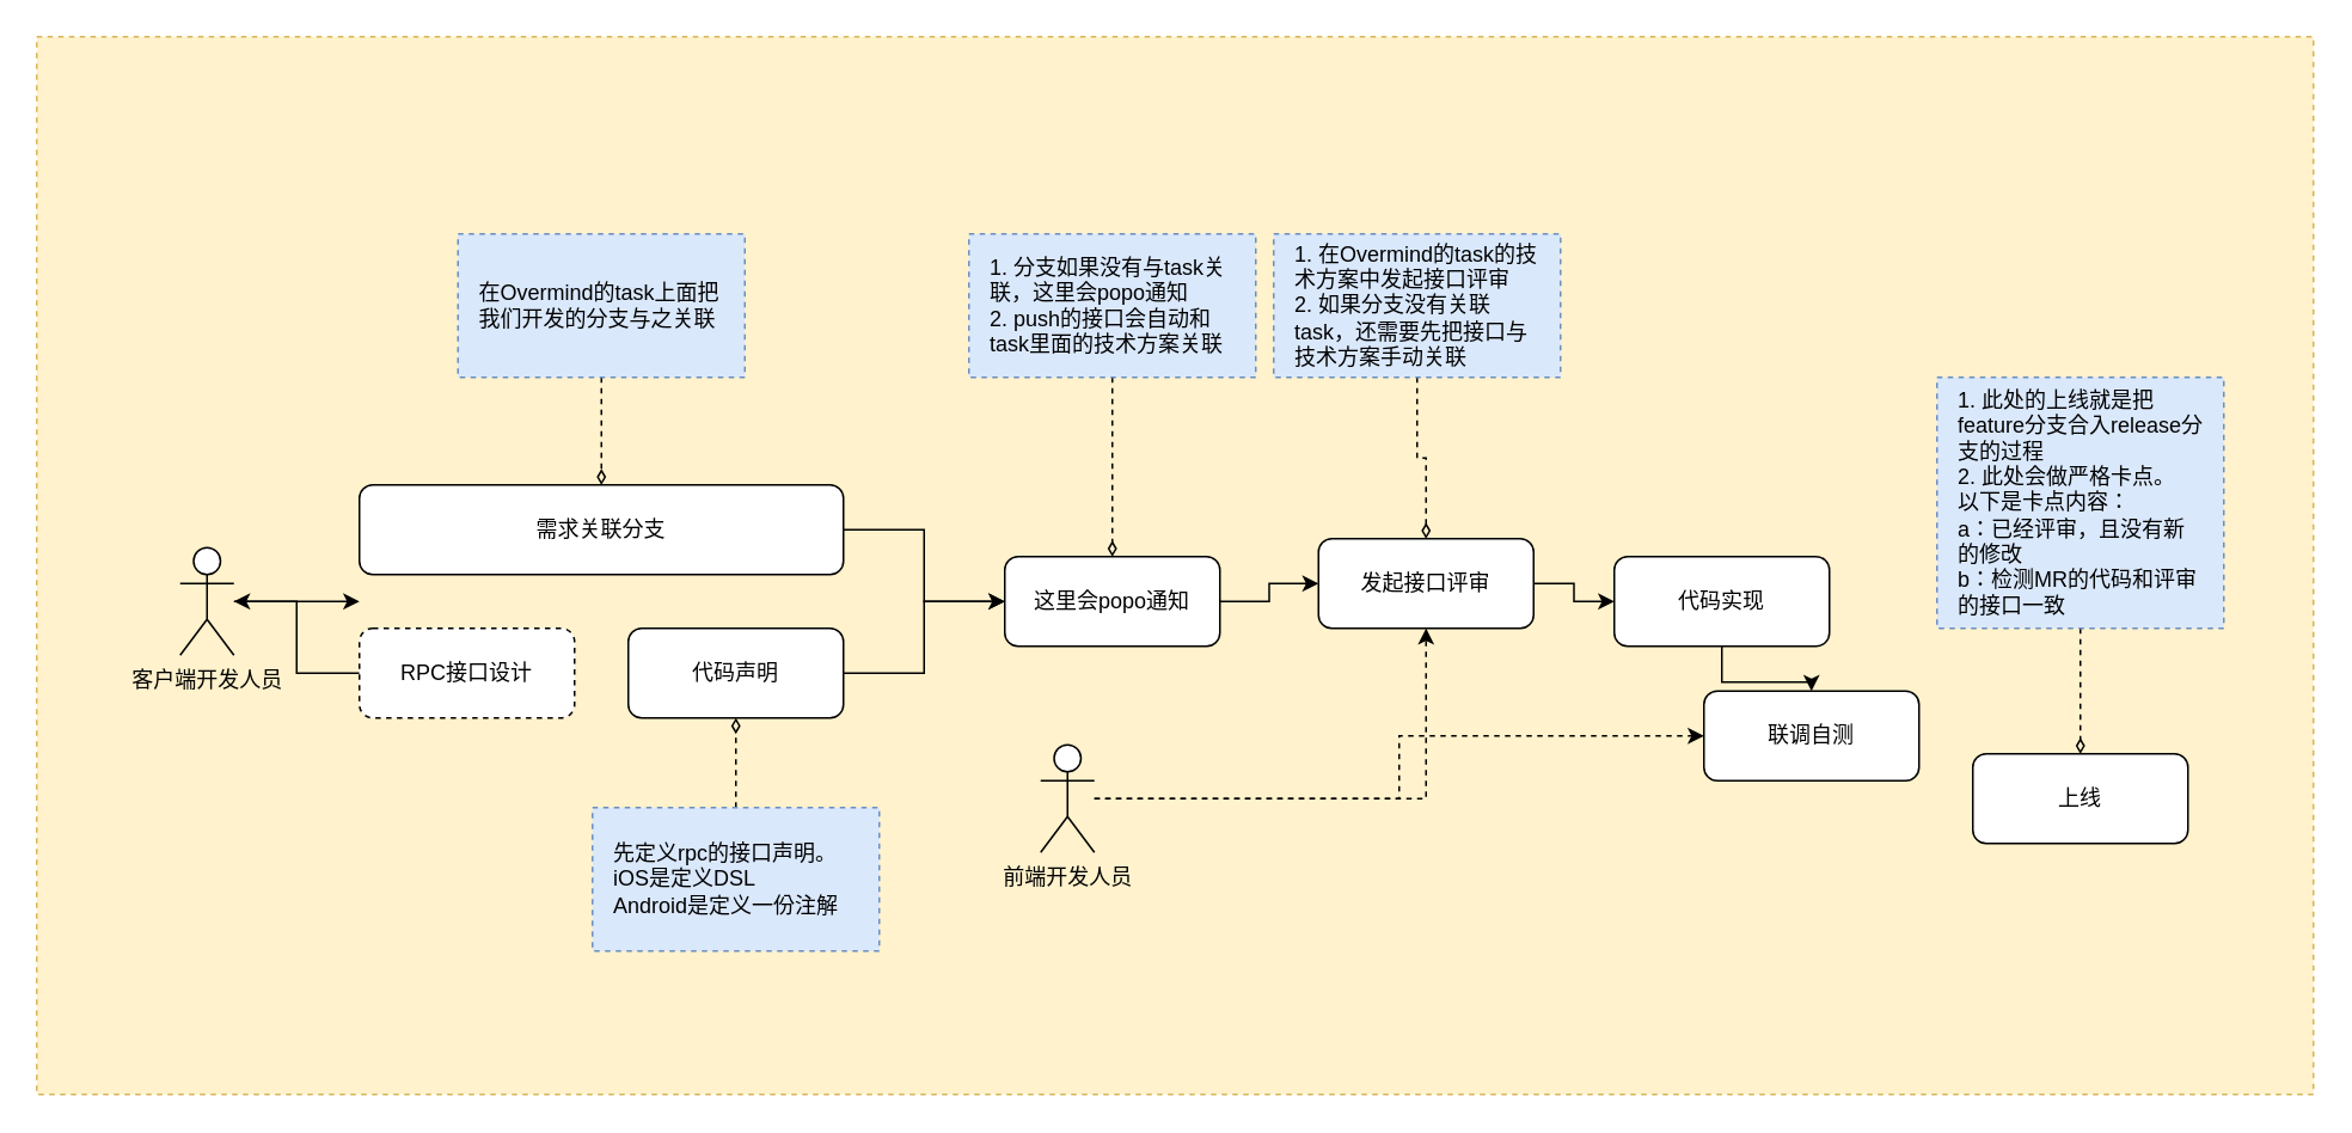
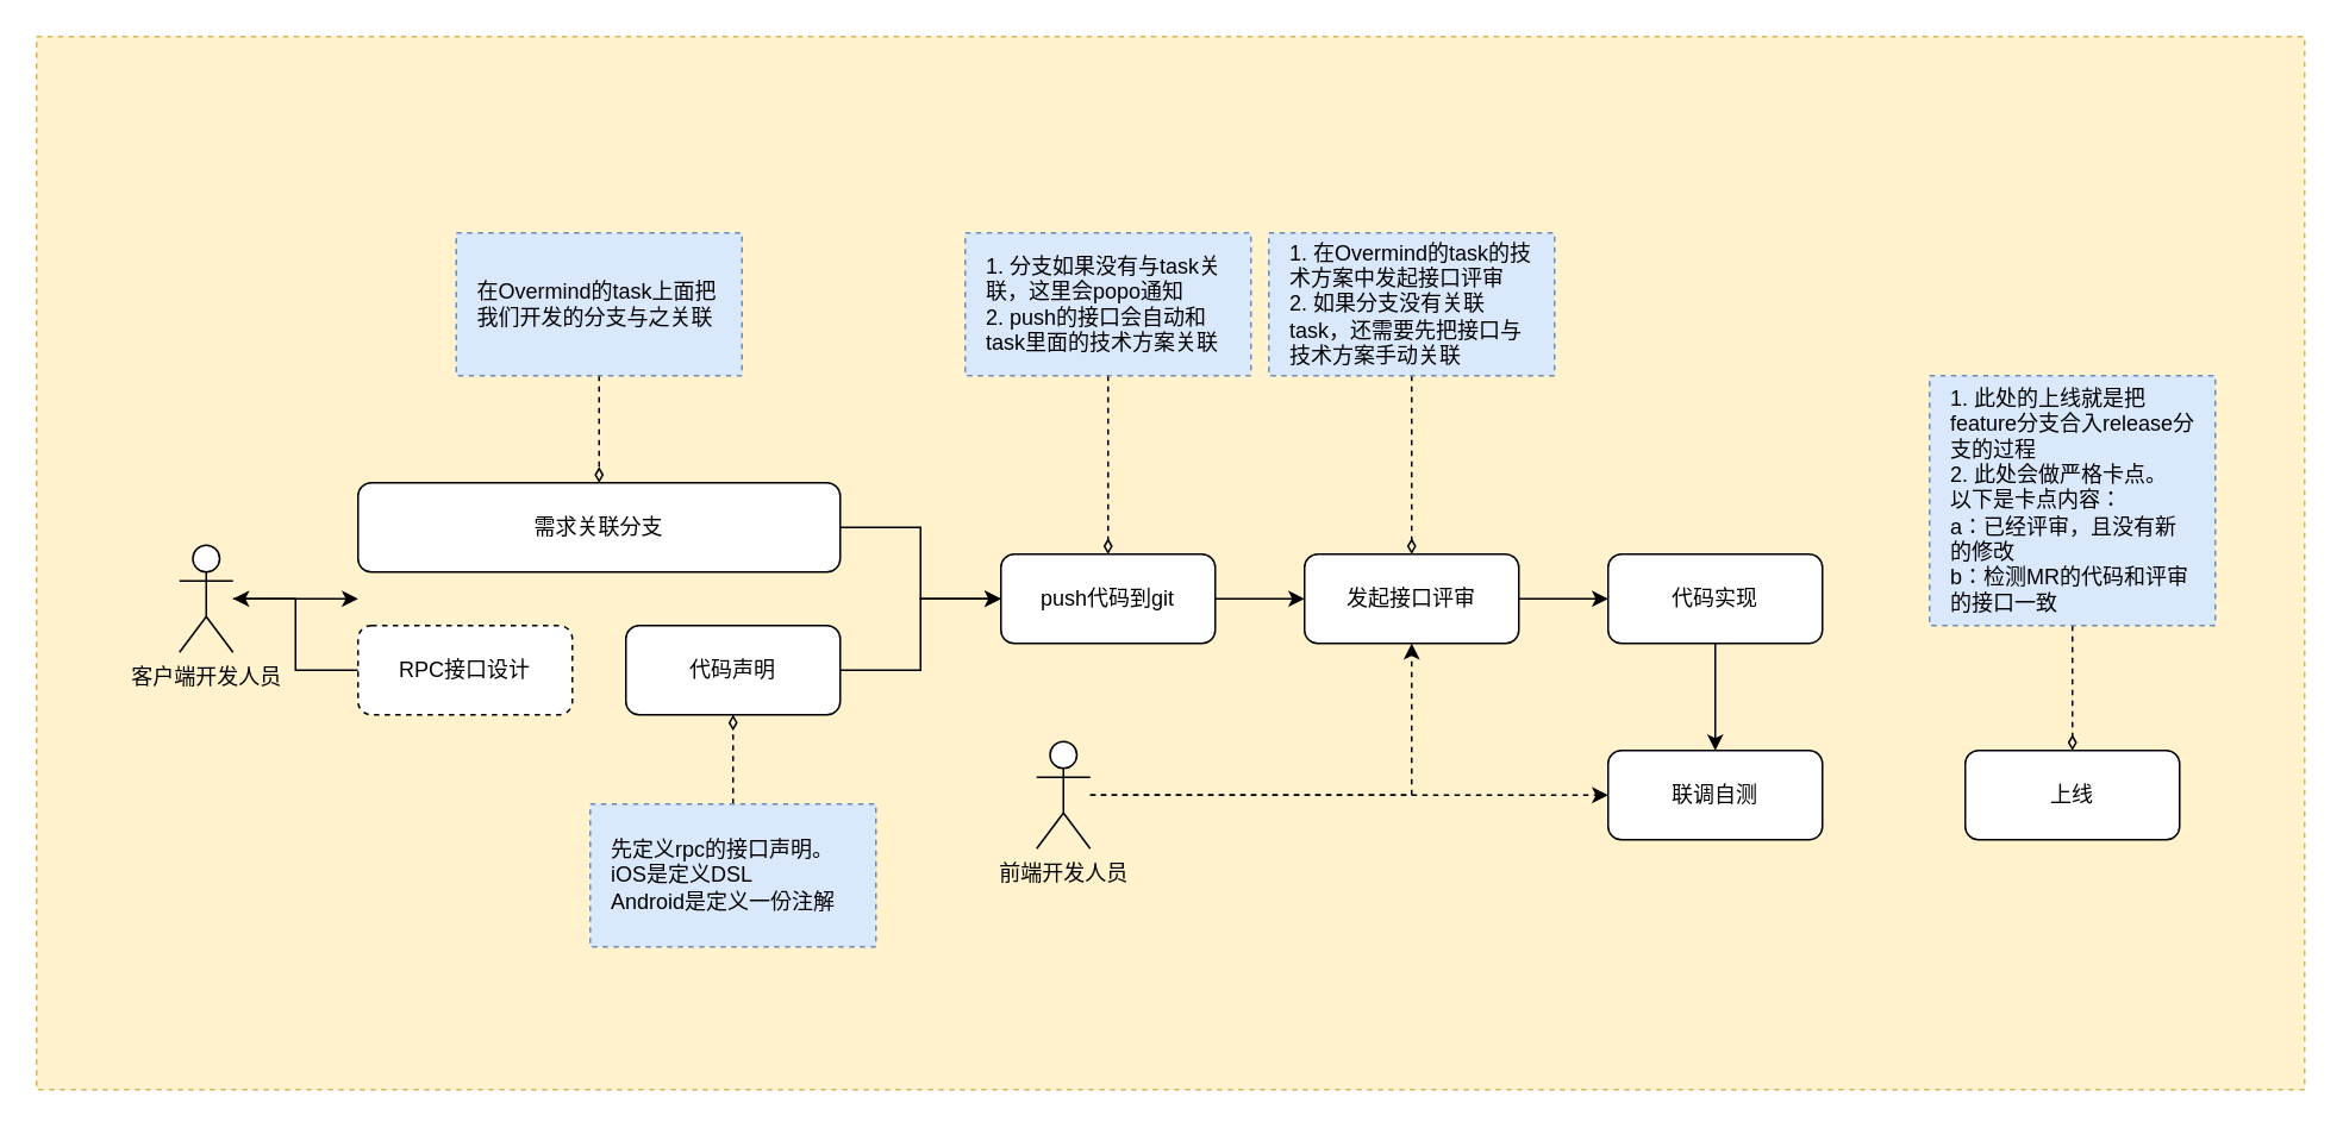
  <mxCell id="0" />
  <mxCell id="1" parent="0" />
  <mxCell id="2" value="" style="rounded=0;whiteSpace=wrap;html=1;shadow=0;dashed=1;strokeColor=#d6b656;fillColor=#fff2cc;" vertex="1" parent="1"><mxGeometry x="20" y="20" width="1270" height="590" as="geometry" /></mxCell>
  <mxCell id="3" style="edgeStyle=orthogonalEdgeStyle;rounded=0;orthogonalLoop=1;jettySize=auto;html=1;entryX=0;entryY=0.5;entryDx=0;entryDy=0;" edge="1" parent="1" source="4" target="10"><mxGeometry relative="1" as="geometry" /></mxCell>
  <mxCell id="4" value="需求关联分支" style="rounded=1;whiteSpace=wrap;html=1;" vertex="1" parent="1"><mxGeometry x="200" y="270" width="270" height="50" as="geometry" /></mxCell>
  <mxCell id="5" style="edgeStyle=orthogonalEdgeStyle;rounded=0;orthogonalLoop=1;jettySize=auto;html=1;" edge="1" parent="1" source="6" target="18"><mxGeometry relative="1" as="geometry" /></mxCell>
  <mxCell id="6" value="RPC接口设计" style="rounded=1;whiteSpace=wrap;html=1;dashed=1;" vertex="1" parent="1"><mxGeometry x="200" y="350" width="120" height="50" as="geometry" /></mxCell>
  <mxCell id="7" style="edgeStyle=orthogonalEdgeStyle;rounded=0;orthogonalLoop=1;jettySize=auto;html=1;entryX=0;entryY=0.5;entryDx=0;entryDy=0;" edge="1" parent="1" source="8" target="10"><mxGeometry relative="1" as="geometry" /></mxCell>
  <mxCell id="8" value="代码声明" style="rounded=1;whiteSpace=wrap;html=1;" vertex="1" parent="1"><mxGeometry x="350" y="350" width="120" height="50" as="geometry" /></mxCell>
  <mxCell id="9" style="edgeStyle=orthogonalEdgeStyle;rounded=0;orthogonalLoop=1;jettySize=auto;html=1;entryX=0;entryY=0.5;entryDx=0;entryDy=0;" edge="1" parent="1" source="10" target="12"><mxGeometry relative="1" as="geometry" /></mxCell>
- <mxCell id="10" value="这里会popo通知" style="rounded=1;whiteSpace=wrap;html=1;" vertex="1" parent="1"><mxGeometry x="560" y="310" width="120" height="50" as="geometry" /></mxCell>
+ <mxCell id="10" value="push代码到git" style="rounded=1;whiteSpace=wrap;html=1;" vertex="1" parent="1"><mxGeometry x="560" y="310" width="120" height="50" as="geometry" /></mxCell>
  <mxCell id="11" style="edgeStyle=orthogonalEdgeStyle;rounded=0;orthogonalLoop=1;jettySize=auto;html=1;entryX=0;entryY=0.5;entryDx=0;entryDy=0;" edge="1" parent="1" source="12" target="14"><mxGeometry relative="1" as="geometry" /></mxCell>
- <mxCell id="12" value="发起接口评审" style="rounded=1;whiteSpace=wrap;html=1;" vertex="1" parent="1"><mxGeometry x="735" y="300" width="120" height="50" as="geometry" /></mxCell>
+ <mxCell id="12" value="发起接口评审" style="rounded=1;whiteSpace=wrap;html=1;" vertex="1" parent="1"><mxGeometry x="730" y="310" width="120" height="50" as="geometry" /></mxCell>
  <mxCell id="13" style="edgeStyle=orthogonalEdgeStyle;rounded=0;orthogonalLoop=1;jettySize=auto;html=1;entryX=0.5;entryY=0;entryDx=0;entryDy=0;" edge="1" parent="1" source="14" target="15"><mxGeometry relative="1" as="geometry" /></mxCell>
  <mxCell id="14" value="代码实现" style="rounded=1;whiteSpace=wrap;html=1;" vertex="1" parent="1"><mxGeometry x="900" y="310" width="120" height="50" as="geometry" /></mxCell>
- <mxCell id="15" value="联调自测" style="rounded=1;whiteSpace=wrap;html=1;" vertex="1" parent="1"><mxGeometry x="950" y="385" width="120" height="50" as="geometry" /></mxCell>
+ <mxCell id="15" value="联调自测" style="rounded=1;whiteSpace=wrap;html=1;" vertex="1" parent="1"><mxGeometry x="900" y="420" width="120" height="50" as="geometry" /></mxCell>
  <mxCell id="16" value="上线" style="rounded=1;whiteSpace=wrap;html=1;" vertex="1" parent="1"><mxGeometry x="1100" y="420" width="120" height="50" as="geometry" /></mxCell>
  <mxCell id="17" style="edgeStyle=orthogonalEdgeStyle;rounded=0;orthogonalLoop=1;jettySize=auto;html=1;" edge="1" parent="1" source="18"><mxGeometry relative="1" as="geometry"><mxPoint x="200" y="335" as="targetPoint" /></mxGeometry></mxCell>
  <mxCell id="18" value="客户端开发人员" style="shape=umlActor;verticalLabelPosition=bottom;verticalAlign=top;html=1;outlineConnect=0;" vertex="1" parent="1"><mxGeometry x="100" y="305" width="30" height="60" as="geometry" /></mxCell>
  <mxCell id="19" style="edgeStyle=orthogonalEdgeStyle;rounded=0;orthogonalLoop=1;jettySize=auto;html=1;entryX=0.5;entryY=0;entryDx=0;entryDy=0;dashed=1;endArrow=diamondThin;endFill=0;" edge="1" parent="1" source="20" target="4"><mxGeometry relative="1" as="geometry" /></mxCell>
  <mxCell id="20" value="在Overmind的task上面把我们开发的分支与之关联" style="text;html=1;strokeColor=#6c8ebf;fillColor=#dae8fc;align=left;verticalAlign=middle;whiteSpace=wrap;rounded=0;shadow=0;dashed=1;spacingRight=10;spacingTop=10;spacingBottom=10;spacingLeft=10;" vertex="1" parent="1"><mxGeometry x="255" y="130" width="160" height="80" as="geometry" /></mxCell>
  <mxCell id="21" style="edgeStyle=orthogonalEdgeStyle;rounded=0;orthogonalLoop=1;jettySize=auto;html=1;entryX=0.5;entryY=1;entryDx=0;entryDy=0;dashed=1;endArrow=diamondThin;endFill=0;" edge="1" parent="1" source="22" target="8"><mxGeometry relative="1" as="geometry" /></mxCell>
  <mxCell id="22" value="先定义rpc的接口声明。&lt;br&gt;iOS是定义DSL&lt;br&gt;Android是定义一份注解" style="text;html=1;strokeColor=#6c8ebf;fillColor=#dae8fc;align=left;verticalAlign=middle;whiteSpace=wrap;rounded=0;shadow=0;dashed=1;spacingRight=10;spacingTop=10;spacingBottom=10;spacingLeft=10;" vertex="1" parent="1"><mxGeometry x="330" y="450" width="160" height="80" as="geometry" /></mxCell>
  <mxCell id="23" style="edgeStyle=orthogonalEdgeStyle;rounded=0;orthogonalLoop=1;jettySize=auto;html=1;entryX=0.5;entryY=1;entryDx=0;entryDy=0;dashed=1;" edge="1" parent="1" source="25" target="12"><mxGeometry relative="1" as="geometry" /></mxCell>
  <mxCell id="24" style="edgeStyle=orthogonalEdgeStyle;rounded=0;orthogonalLoop=1;jettySize=auto;html=1;entryX=0;entryY=0.5;entryDx=0;entryDy=0;dashed=1;" edge="1" parent="1" source="25" target="15"><mxGeometry relative="1" as="geometry" /></mxCell>
  <mxCell id="25" value="前端开发人员" style="shape=umlActor;verticalLabelPosition=bottom;verticalAlign=top;html=1;outlineConnect=0;" vertex="1" parent="1"><mxGeometry x="580" y="415" width="30" height="60" as="geometry" /></mxCell>
  <mxCell id="26" style="edgeStyle=orthogonalEdgeStyle;rounded=0;orthogonalLoop=1;jettySize=auto;html=1;entryX=0.5;entryY=0;entryDx=0;entryDy=0;dashed=1;endArrow=diamondThin;endFill=0;" edge="1" parent="1" source="27" target="10"><mxGeometry relative="1" as="geometry" /></mxCell>
  <mxCell id="27" value="1. 分支如果没有与task关联，这里会popo通知&lt;br&gt;2. push的接口会自动和task里面的技术方案关联" style="text;html=1;strokeColor=#6c8ebf;fillColor=#dae8fc;align=left;verticalAlign=middle;whiteSpace=wrap;rounded=0;shadow=0;dashed=1;spacingRight=10;spacingTop=10;spacingBottom=10;spacingLeft=10;" vertex="1" parent="1"><mxGeometry x="540" y="130" width="160" height="80" as="geometry" /></mxCell>
  <mxCell id="28" style="edgeStyle=orthogonalEdgeStyle;rounded=0;orthogonalLoop=1;jettySize=auto;html=1;entryX=0.5;entryY=0;entryDx=0;entryDy=0;dashed=1;endArrow=diamondThin;endFill=0;" edge="1" parent="1" source="29" target="12"><mxGeometry relative="1" as="geometry" /></mxCell>
  <mxCell id="29" value="1. 在Overmind的task的技术方案中发起接口评审&lt;br&gt;2. 如果分支没有关联task，还需要先把接口与技术方案手动关联" style="text;html=1;strokeColor=#6c8ebf;fillColor=#dae8fc;align=left;verticalAlign=middle;whiteSpace=wrap;rounded=0;shadow=0;dashed=1;spacingRight=10;spacingTop=10;spacingBottom=10;spacingLeft=10;" vertex="1" parent="1"><mxGeometry x="710" y="130" width="160" height="80" as="geometry" /></mxCell>
  <mxCell id="30" style="edgeStyle=orthogonalEdgeStyle;rounded=0;orthogonalLoop=1;jettySize=auto;html=1;entryX=0.5;entryY=0;entryDx=0;entryDy=0;dashed=1;endArrow=diamondThin;endFill=0;" edge="1" parent="1" source="31" target="16"><mxGeometry relative="1" as="geometry" /></mxCell>
  <mxCell id="31" value="1. 此处的上线就是把feature分支合入release分支的过程&lt;br&gt;2. 此处会做严格卡点。&lt;br&gt;以下是卡点内容：&lt;br&gt;a：已经评审，且没有新的修改&lt;br&gt;b：检测MR的代码和评审的接口一致" style="text;html=1;strokeColor=#6c8ebf;fillColor=#dae8fc;align=left;verticalAlign=middle;whiteSpace=wrap;rounded=0;shadow=0;dashed=1;spacingRight=10;spacingTop=10;spacingBottom=10;spacingLeft=10;" vertex="1" parent="1"><mxGeometry x="1080" y="210" width="160" height="140" as="geometry" /></mxCell>
